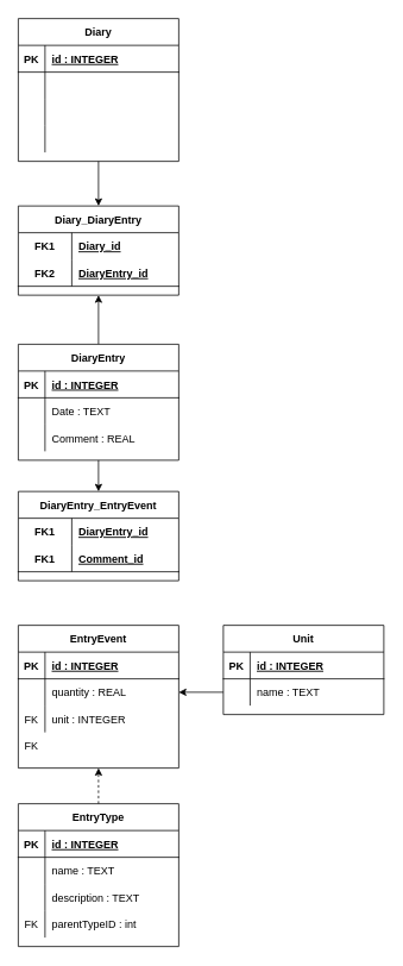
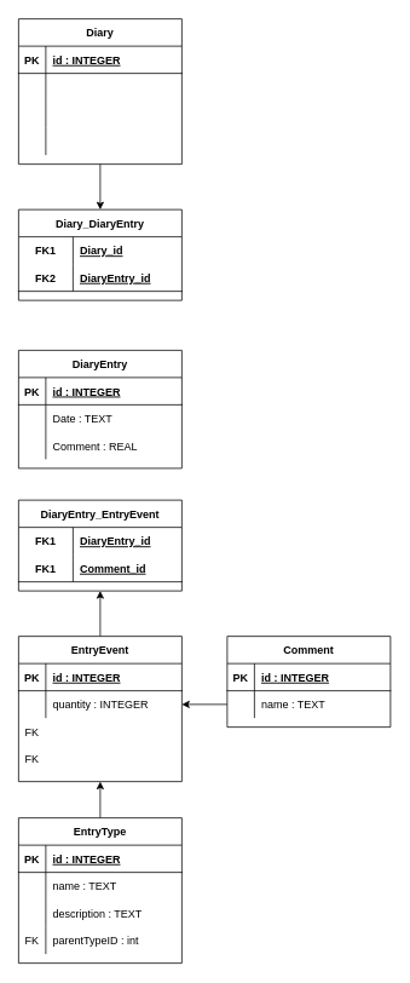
  <mxCell id="0" />
  <mxCell id="1" parent="0" />
  <mxCell id="2" style="edgeStyle=orthogonalEdgeStyle;rounded=0;orthogonalLoop=1;jettySize=auto;html=1;exitX=0.5;exitY=1;exitDx=0;exitDy=0;entryX=0.5;entryY=0;entryDx=0;entryDy=0;" parent="1" source="3" target="63" edge="1"><mxGeometry relative="1" as="geometry" /></mxCell>
  <mxCell id="3" value="Diary" style="shape=table;startSize=30;container=1;collapsible=1;childLayout=tableLayout;fixedRows=1;rowLines=0;fontStyle=1;align=center;resizeLast=1;" parent="1" vertex="1"><mxGeometry x="20" y="20" width="180" height="160" as="geometry" /></mxCell>
  <mxCell id="4" value="" style="shape=partialRectangle;collapsible=0;dropTarget=0;pointerEvents=0;fillColor=none;top=0;left=0;bottom=1;right=0;points=[[0,0.5],[1,0.5]];portConstraint=eastwest;" parent="3" vertex="1"><mxGeometry y="30" width="180" height="30" as="geometry" /></mxCell>
  <mxCell id="5" value="PK" style="shape=partialRectangle;connectable=0;fillColor=none;top=0;left=0;bottom=0;right=0;fontStyle=1;overflow=hidden;" parent="4" vertex="1"><mxGeometry width="30" height="30" as="geometry" /></mxCell>
  <mxCell id="6" value="id : INTEGER" style="shape=partialRectangle;connectable=0;fillColor=none;top=0;left=0;bottom=0;right=0;align=left;spacingLeft=6;fontStyle=5;overflow=hidden;" parent="4" vertex="1"><mxGeometry x="30" width="150" height="30" as="geometry" /></mxCell>
  <mxCell id="7" value="" style="shape=partialRectangle;collapsible=0;dropTarget=0;pointerEvents=0;fillColor=none;top=0;left=0;bottom=0;right=0;points=[[0,0.5],[1,0.5]];portConstraint=eastwest;" parent="3" vertex="1"><mxGeometry y="60" width="180" height="30" as="geometry" /></mxCell>
  <mxCell id="8" value="" style="shape=partialRectangle;connectable=0;fillColor=none;top=0;left=0;bottom=0;right=0;editable=1;overflow=hidden;" parent="7" vertex="1"><mxGeometry width="30" height="30" as="geometry" /></mxCell>
  <mxCell id="9" value="" style="shape=partialRectangle;connectable=0;fillColor=none;top=0;left=0;bottom=0;right=0;align=left;spacingLeft=6;overflow=hidden;" parent="7" vertex="1"><mxGeometry x="30" width="150" height="30" as="geometry" /></mxCell>
  <mxCell id="10" value="" style="shape=partialRectangle;collapsible=0;dropTarget=0;pointerEvents=0;fillColor=none;top=0;left=0;bottom=0;right=0;points=[[0,0.5],[1,0.5]];portConstraint=eastwest;" parent="3" vertex="1"><mxGeometry y="90" width="180" height="30" as="geometry" /></mxCell>
  <mxCell id="11" value="" style="shape=partialRectangle;connectable=0;fillColor=none;top=0;left=0;bottom=0;right=0;editable=1;overflow=hidden;" parent="10" vertex="1"><mxGeometry width="30" height="30" as="geometry" /></mxCell>
  <mxCell id="12" value="" style="shape=partialRectangle;connectable=0;fillColor=none;top=0;left=0;bottom=0;right=0;align=left;spacingLeft=6;overflow=hidden;" parent="10" vertex="1"><mxGeometry x="30" width="150" height="30" as="geometry" /></mxCell>
  <mxCell id="13" value="" style="shape=partialRectangle;collapsible=0;dropTarget=0;pointerEvents=0;fillColor=none;top=0;left=0;bottom=0;right=0;points=[[0,0.5],[1,0.5]];portConstraint=eastwest;" parent="3" vertex="1"><mxGeometry y="120" width="180" height="30" as="geometry" /></mxCell>
  <mxCell id="14" value="" style="shape=partialRectangle;connectable=0;fillColor=none;top=0;left=0;bottom=0;right=0;editable=1;overflow=hidden;" parent="13" vertex="1"><mxGeometry width="30" height="30" as="geometry" /></mxCell>
  <mxCell id="15" value="" style="shape=partialRectangle;connectable=0;fillColor=none;top=0;left=0;bottom=0;right=0;align=left;spacingLeft=6;overflow=hidden;" parent="13" vertex="1"><mxGeometry x="30" width="150" height="30" as="geometry" /></mxCell>
- <mxCell id="16" style="edgeStyle=orthogonalEdgeStyle;rounded=0;orthogonalLoop=1;jettySize=auto;html=1;exitX=0.5;exitY=0;exitDx=0;exitDy=0;entryX=0.5;entryY=1;entryDx=0;entryDy=0;" parent="1" source="18" target="63" edge="1"><mxGeometry relative="1" as="geometry" /></mxCell>
- <mxCell id="17" style="edgeStyle=orthogonalEdgeStyle;rounded=0;orthogonalLoop=1;jettySize=auto;html=1;exitX=0.5;exitY=1;exitDx=0;exitDy=0;entryX=0.5;entryY=0;entryDx=0;entryDy=0;" edge="1" parent="1" source="18" target="70"><mxGeometry relative="1" as="geometry" /></mxCell>
  <mxCell id="18" value="DiaryEntry" style="shape=table;startSize=30;container=1;collapsible=1;childLayout=tableLayout;fixedRows=1;rowLines=0;fontStyle=1;align=center;resizeLast=1;" parent="1" vertex="1"><mxGeometry x="20" y="385" width="180" height="130" as="geometry" /></mxCell>
  <mxCell id="19" value="" style="shape=partialRectangle;collapsible=0;dropTarget=0;pointerEvents=0;fillColor=none;top=0;left=0;bottom=1;right=0;points=[[0,0.5],[1,0.5]];portConstraint=eastwest;" parent="18" vertex="1"><mxGeometry y="30" width="180" height="30" as="geometry" /></mxCell>
  <mxCell id="20" value="PK" style="shape=partialRectangle;connectable=0;fillColor=none;top=0;left=0;bottom=0;right=0;fontStyle=1;overflow=hidden;" parent="19" vertex="1"><mxGeometry width="30" height="30" as="geometry" /></mxCell>
  <mxCell id="21" value="id : INTEGER" style="shape=partialRectangle;connectable=0;fillColor=none;top=0;left=0;bottom=0;right=0;align=left;spacingLeft=6;fontStyle=5;overflow=hidden;" parent="19" vertex="1"><mxGeometry x="30" width="150" height="30" as="geometry" /></mxCell>
  <mxCell id="22" value="" style="shape=partialRectangle;collapsible=0;dropTarget=0;pointerEvents=0;fillColor=none;top=0;left=0;bottom=0;right=0;points=[[0,0.5],[1,0.5]];portConstraint=eastwest;" parent="18" vertex="1"><mxGeometry y="60" width="180" height="30" as="geometry" /></mxCell>
  <mxCell id="23" value="" style="shape=partialRectangle;connectable=0;fillColor=none;top=0;left=0;bottom=0;right=0;editable=1;overflow=hidden;" parent="22" vertex="1"><mxGeometry width="30" height="30" as="geometry" /></mxCell>
  <mxCell id="24" value="Date : TEXT" style="shape=partialRectangle;connectable=0;fillColor=none;top=0;left=0;bottom=0;right=0;align=left;spacingLeft=6;overflow=hidden;" parent="22" vertex="1"><mxGeometry x="30" width="150" height="30" as="geometry" /></mxCell>
  <mxCell id="25" value="" style="shape=partialRectangle;collapsible=0;dropTarget=0;pointerEvents=0;fillColor=none;top=0;left=0;bottom=0;right=0;points=[[0,0.5],[1,0.5]];portConstraint=eastwest;" parent="18" vertex="1"><mxGeometry y="90" width="180" height="30" as="geometry" /></mxCell>
  <mxCell id="26" value="" style="shape=partialRectangle;connectable=0;fillColor=none;top=0;left=0;bottom=0;right=0;editable=1;overflow=hidden;" parent="25" vertex="1"><mxGeometry width="30" height="30" as="geometry" /></mxCell>
  <mxCell id="27" value="Comment : REAL" style="shape=partialRectangle;connectable=0;fillColor=none;top=0;left=0;bottom=0;right=0;align=left;spacingLeft=6;overflow=hidden;" parent="25" vertex="1"><mxGeometry x="30" width="150" height="30" as="geometry" /></mxCell>
+ <mxCell id="28" style="edgeStyle=orthogonalEdgeStyle;rounded=0;orthogonalLoop=1;jettySize=auto;html=1;exitX=0.5;exitY=0;exitDx=0;exitDy=0;entryX=0.5;entryY=1;entryDx=0;entryDy=0;" edge="1" parent="1" source="29" target="70"><mxGeometry relative="1" as="geometry" /></mxCell>
  <mxCell id="29" value="EntryEvent" style="shape=table;startSize=30;container=1;collapsible=1;childLayout=tableLayout;fixedRows=1;rowLines=0;fontStyle=1;align=center;resizeLast=1;" parent="1" vertex="1"><mxGeometry x="20" y="700" width="180" height="160" as="geometry" /></mxCell>
  <mxCell id="30" value="" style="shape=partialRectangle;collapsible=0;dropTarget=0;pointerEvents=0;fillColor=none;top=0;left=0;bottom=1;right=0;points=[[0,0.5],[1,0.5]];portConstraint=eastwest;" parent="29" vertex="1"><mxGeometry y="30" width="180" height="30" as="geometry" /></mxCell>
  <mxCell id="31" value="PK" style="shape=partialRectangle;connectable=0;fillColor=none;top=0;left=0;bottom=0;right=0;fontStyle=1;overflow=hidden;" parent="30" vertex="1"><mxGeometry width="30" height="30" as="geometry" /></mxCell>
  <mxCell id="32" value="id : INTEGER" style="shape=partialRectangle;connectable=0;fillColor=none;top=0;left=0;bottom=0;right=0;align=left;spacingLeft=6;fontStyle=5;overflow=hidden;" parent="30" vertex="1"><mxGeometry x="30" width="150" height="30" as="geometry" /></mxCell>
  <mxCell id="33" value="" style="shape=partialRectangle;collapsible=0;dropTarget=0;pointerEvents=0;fillColor=none;top=0;left=0;bottom=0;right=0;points=[[0,0.5],[1,0.5]];portConstraint=eastwest;" parent="29" vertex="1"><mxGeometry y="60" width="180" height="30" as="geometry" /></mxCell>
  <mxCell id="34" value="" style="shape=partialRectangle;connectable=0;fillColor=none;top=0;left=0;bottom=0;right=0;editable=1;overflow=hidden;" parent="33" vertex="1"><mxGeometry width="30" height="30" as="geometry" /></mxCell>
- <mxCell id="35" value="quantity : REAL" style="shape=partialRectangle;connectable=0;fillColor=none;top=0;left=0;bottom=0;right=0;align=left;spacingLeft=6;overflow=hidden;" parent="33" vertex="1"><mxGeometry x="30" width="150" height="30" as="geometry" /></mxCell>
+ <mxCell id="35" value="quantity : INTEGER" style="shape=partialRectangle;connectable=0;fillColor=none;top=0;left=0;bottom=0;right=0;align=left;spacingLeft=6;overflow=hidden;" parent="33" vertex="1"><mxGeometry x="30" width="150" height="30" as="geometry" /></mxCell>
  <mxCell id="36" value="" style="shape=partialRectangle;collapsible=0;dropTarget=0;pointerEvents=0;fillColor=none;top=0;left=0;bottom=0;right=0;points=[[0,0.5],[1,0.5]];portConstraint=eastwest;" parent="29" vertex="1"><mxGeometry y="90" width="180" height="30" as="geometry" /></mxCell>
  <mxCell id="37" value="FK" style="shape=partialRectangle;connectable=0;fillColor=none;top=0;left=0;bottom=0;right=0;editable=1;overflow=hidden;" parent="36" vertex="1"><mxGeometry width="30" height="30" as="geometry" /></mxCell>
- <mxCell id="38" value="unit : INTEGER" style="shape=partialRectangle;connectable=0;fillColor=none;top=0;left=0;bottom=0;right=0;align=left;spacingLeft=6;overflow=hidden;" parent="36" vertex="1"><mxGeometry x="30" width="150" height="30" as="geometry" /></mxCell>
  <mxCell id="39" value="" style="shape=partialRectangle;collapsible=0;dropTarget=0;pointerEvents=0;fillColor=none;top=0;left=0;bottom=0;right=0;points=[[0,0.5],[1,0.5]];portConstraint=eastwest;" parent="29" vertex="1"><mxGeometry y="120" width="180" height="30" as="geometry" /></mxCell>
  <mxCell id="40" value="FK" style="shape=partialRectangle;connectable=0;fillColor=none;top=0;left=0;bottom=0;right=0;editable=1;overflow=hidden;" parent="39" vertex="1"><mxGeometry width="30" height="30" as="geometry" /></mxCell>
- <mxCell id="41" style="edgeStyle=orthogonalEdgeStyle;rounded=0;orthogonalLoop=1;jettySize=auto;html=1;exitX=0.5;exitY=0;exitDx=0;exitDy=0;entryX=0.5;entryY=1;entryDx=0;entryDy=0;dashed=1;" parent="1" source="42" target="29" edge="1"><mxGeometry relative="1" as="geometry" /></mxCell>
+ <mxCell id="41" style="edgeStyle=orthogonalEdgeStyle;rounded=0;orthogonalLoop=1;jettySize=auto;html=1;exitX=0.5;exitY=0;exitDx=0;exitDy=0;entryX=0.5;entryY=1;entryDx=0;entryDy=0;" parent="1" source="42" target="29" edge="1"><mxGeometry relative="1" as="geometry" /></mxCell>
  <mxCell id="42" value="EntryType" style="shape=table;startSize=30;container=1;collapsible=1;childLayout=tableLayout;fixedRows=1;rowLines=0;fontStyle=1;align=center;resizeLast=1;" parent="1" vertex="1"><mxGeometry x="20" y="900" width="180" height="160" as="geometry" /></mxCell>
  <mxCell id="43" value="" style="shape=partialRectangle;collapsible=0;dropTarget=0;pointerEvents=0;fillColor=none;top=0;left=0;bottom=1;right=0;points=[[0,0.5],[1,0.5]];portConstraint=eastwest;" parent="42" vertex="1"><mxGeometry y="30" width="180" height="30" as="geometry" /></mxCell>
  <mxCell id="44" value="PK" style="shape=partialRectangle;connectable=0;fillColor=none;top=0;left=0;bottom=0;right=0;fontStyle=1;overflow=hidden;" parent="43" vertex="1"><mxGeometry width="30" height="30" as="geometry" /></mxCell>
  <mxCell id="45" value="id : INTEGER" style="shape=partialRectangle;connectable=0;fillColor=none;top=0;left=0;bottom=0;right=0;align=left;spacingLeft=6;fontStyle=5;overflow=hidden;" parent="43" vertex="1"><mxGeometry x="30" width="150" height="30" as="geometry" /></mxCell>
  <mxCell id="46" value="" style="shape=partialRectangle;collapsible=0;dropTarget=0;pointerEvents=0;fillColor=none;top=0;left=0;bottom=0;right=0;points=[[0,0.5],[1,0.5]];portConstraint=eastwest;" parent="42" vertex="1"><mxGeometry y="60" width="180" height="30" as="geometry" /></mxCell>
  <mxCell id="47" value="" style="shape=partialRectangle;connectable=0;fillColor=none;top=0;left=0;bottom=0;right=0;editable=1;overflow=hidden;" parent="46" vertex="1"><mxGeometry width="30" height="30" as="geometry" /></mxCell>
  <mxCell id="48" value="name : TEXT" style="shape=partialRectangle;connectable=0;fillColor=none;top=0;left=0;bottom=0;right=0;align=left;spacingLeft=6;overflow=hidden;" parent="46" vertex="1"><mxGeometry x="30" width="150" height="30" as="geometry" /></mxCell>
  <mxCell id="49" value="" style="shape=partialRectangle;collapsible=0;dropTarget=0;pointerEvents=0;fillColor=none;top=0;left=0;bottom=0;right=0;points=[[0,0.5],[1,0.5]];portConstraint=eastwest;" parent="42" vertex="1"><mxGeometry y="90" width="180" height="30" as="geometry" /></mxCell>
  <mxCell id="50" value="" style="shape=partialRectangle;connectable=0;fillColor=none;top=0;left=0;bottom=0;right=0;editable=1;overflow=hidden;" parent="49" vertex="1"><mxGeometry width="30" height="30" as="geometry" /></mxCell>
  <mxCell id="51" value="description : TEXT" style="shape=partialRectangle;connectable=0;fillColor=none;top=0;left=0;bottom=0;right=0;align=left;spacingLeft=6;overflow=hidden;" parent="49" vertex="1"><mxGeometry x="30" width="150" height="30" as="geometry" /></mxCell>
  <mxCell id="52" value="" style="shape=partialRectangle;collapsible=0;dropTarget=0;pointerEvents=0;fillColor=none;top=0;left=0;bottom=0;right=0;points=[[0,0.5],[1,0.5]];portConstraint=eastwest;" parent="42" vertex="1"><mxGeometry y="120" width="180" height="30" as="geometry" /></mxCell>
  <mxCell id="53" value="FK" style="shape=partialRectangle;connectable=0;fillColor=none;top=0;left=0;bottom=0;right=0;editable=1;overflow=hidden;" parent="52" vertex="1"><mxGeometry width="30" height="30" as="geometry" /></mxCell>
  <mxCell id="54" value="parentTypeID : int" style="shape=partialRectangle;connectable=0;fillColor=none;top=0;left=0;bottom=0;right=0;align=left;spacingLeft=6;overflow=hidden;" parent="52" vertex="1"><mxGeometry x="30" width="150" height="30" as="geometry" /></mxCell>
- <mxCell id="55" value="Unit" style="shape=table;startSize=30;container=1;collapsible=1;childLayout=tableLayout;fixedRows=1;rowLines=0;fontStyle=1;align=center;resizeLast=1;" parent="1" vertex="1"><mxGeometry x="250" y="700" width="180" height="100" as="geometry" /></mxCell>
+ <mxCell id="55" value="Comment" style="shape=table;startSize=30;container=1;collapsible=1;childLayout=tableLayout;fixedRows=1;rowLines=0;fontStyle=1;align=center;resizeLast=1;" parent="1" vertex="1"><mxGeometry x="250" y="700" width="180" height="100" as="geometry" /></mxCell>
  <mxCell id="56" value="" style="shape=partialRectangle;collapsible=0;dropTarget=0;pointerEvents=0;fillColor=none;top=0;left=0;bottom=1;right=0;points=[[0,0.5],[1,0.5]];portConstraint=eastwest;" parent="55" vertex="1"><mxGeometry y="30" width="180" height="30" as="geometry" /></mxCell>
  <mxCell id="57" value="PK" style="shape=partialRectangle;connectable=0;fillColor=none;top=0;left=0;bottom=0;right=0;fontStyle=1;overflow=hidden;" parent="56" vertex="1"><mxGeometry width="30" height="30" as="geometry" /></mxCell>
  <mxCell id="58" value="id : INTEGER" style="shape=partialRectangle;connectable=0;fillColor=none;top=0;left=0;bottom=0;right=0;align=left;spacingLeft=6;fontStyle=5;overflow=hidden;" parent="56" vertex="1"><mxGeometry x="30" width="150" height="30" as="geometry" /></mxCell>
  <mxCell id="59" value="" style="shape=partialRectangle;collapsible=0;dropTarget=0;pointerEvents=0;fillColor=none;top=0;left=0;bottom=0;right=0;points=[[0,0.5],[1,0.5]];portConstraint=eastwest;" parent="55" vertex="1"><mxGeometry y="60" width="180" height="30" as="geometry" /></mxCell>
  <mxCell id="60" value="" style="shape=partialRectangle;connectable=0;fillColor=none;top=0;left=0;bottom=0;right=0;editable=1;overflow=hidden;" parent="59" vertex="1"><mxGeometry width="30" height="30" as="geometry" /></mxCell>
  <mxCell id="61" value="name : TEXT" style="shape=partialRectangle;connectable=0;fillColor=none;top=0;left=0;bottom=0;right=0;align=left;spacingLeft=6;overflow=hidden;" parent="59" vertex="1"><mxGeometry x="30" width="150" height="30" as="geometry" /></mxCell>
  <mxCell id="62" style="edgeStyle=orthogonalEdgeStyle;rounded=0;orthogonalLoop=1;jettySize=auto;html=1;exitX=0;exitY=0.5;exitDx=0;exitDy=0;entryX=1;entryY=0.5;entryDx=0;entryDy=0;" parent="1" source="59" target="33" edge="1"><mxGeometry relative="1" as="geometry" /></mxCell>
  <mxCell id="63" value="Diary_DiaryEntry" style="shape=table;startSize=30;container=1;collapsible=1;childLayout=tableLayout;fixedRows=1;rowLines=0;fontStyle=1;align=center;resizeLast=1;" parent="1" vertex="1"><mxGeometry x="20" y="230" width="180" height="100" as="geometry" /></mxCell>
  <mxCell id="64" value="" style="shape=partialRectangle;collapsible=0;dropTarget=0;pointerEvents=0;fillColor=none;top=0;left=0;bottom=0;right=0;points=[[0,0.5],[1,0.5]];portConstraint=eastwest;" parent="63" vertex="1"><mxGeometry y="30" width="180" height="30" as="geometry" /></mxCell>
  <mxCell id="65" value="FK1" style="shape=partialRectangle;connectable=0;fillColor=none;top=0;left=0;bottom=0;right=0;fontStyle=1;overflow=hidden;" parent="64" vertex="1"><mxGeometry width="60" height="30" as="geometry" /></mxCell>
  <mxCell id="66" value="Diary_id" style="shape=partialRectangle;connectable=0;fillColor=none;top=0;left=0;bottom=0;right=0;align=left;spacingLeft=6;fontStyle=5;overflow=hidden;" parent="64" vertex="1"><mxGeometry x="60" width="120" height="30" as="geometry" /></mxCell>
  <mxCell id="67" value="" style="shape=partialRectangle;collapsible=0;dropTarget=0;pointerEvents=0;fillColor=none;top=0;left=0;bottom=1;right=0;points=[[0,0.5],[1,0.5]];portConstraint=eastwest;" parent="63" vertex="1"><mxGeometry y="60" width="180" height="30" as="geometry" /></mxCell>
  <mxCell id="68" value="FK2" style="shape=partialRectangle;connectable=0;fillColor=none;top=0;left=0;bottom=0;right=0;fontStyle=1;overflow=hidden;" parent="67" vertex="1"><mxGeometry width="60" height="30" as="geometry" /></mxCell>
  <mxCell id="69" value="DiaryEntry_id" style="shape=partialRectangle;connectable=0;fillColor=none;top=0;left=0;bottom=0;right=0;align=left;spacingLeft=6;fontStyle=5;overflow=hidden;" parent="67" vertex="1"><mxGeometry x="60" width="120" height="30" as="geometry" /></mxCell>
  <mxCell id="70" value="DiaryEntry_EntryEvent" style="shape=table;startSize=30;container=1;collapsible=1;childLayout=tableLayout;fixedRows=1;rowLines=0;fontStyle=1;align=center;resizeLast=1;" vertex="1" parent="1"><mxGeometry x="20" y="550" width="180" height="100" as="geometry" /></mxCell>
  <mxCell id="71" value="" style="shape=partialRectangle;collapsible=0;dropTarget=0;pointerEvents=0;fillColor=none;top=0;left=0;bottom=0;right=0;points=[[0,0.5],[1,0.5]];portConstraint=eastwest;" vertex="1" parent="70"><mxGeometry y="30" width="180" height="30" as="geometry" /></mxCell>
  <mxCell id="72" value="FK1" style="shape=partialRectangle;connectable=0;fillColor=none;top=0;left=0;bottom=0;right=0;fontStyle=1;overflow=hidden;" vertex="1" parent="71"><mxGeometry width="60" height="30" as="geometry" /></mxCell>
  <mxCell id="73" value="DiaryEntry_id" style="shape=partialRectangle;connectable=0;fillColor=none;top=0;left=0;bottom=0;right=0;align=left;spacingLeft=6;fontStyle=5;overflow=hidden;" vertex="1" parent="71"><mxGeometry x="60" width="120" height="30" as="geometry" /></mxCell>
  <mxCell id="74" value="" style="shape=partialRectangle;collapsible=0;dropTarget=0;pointerEvents=0;fillColor=none;top=0;left=0;bottom=1;right=0;points=[[0,0.5],[1,0.5]];portConstraint=eastwest;" vertex="1" parent="70"><mxGeometry y="60" width="180" height="30" as="geometry" /></mxCell>
  <mxCell id="75" value="FK1" style="shape=partialRectangle;connectable=0;fillColor=none;top=0;left=0;bottom=0;right=0;fontStyle=1;overflow=hidden;" vertex="1" parent="74"><mxGeometry width="60" height="30" as="geometry" /></mxCell>
  <mxCell id="76" value="Comment_id" style="shape=partialRectangle;connectable=0;fillColor=none;top=0;left=0;bottom=0;right=0;align=left;spacingLeft=6;fontStyle=5;overflow=hidden;" vertex="1" parent="74"><mxGeometry x="60" width="120" height="30" as="geometry" /></mxCell>
